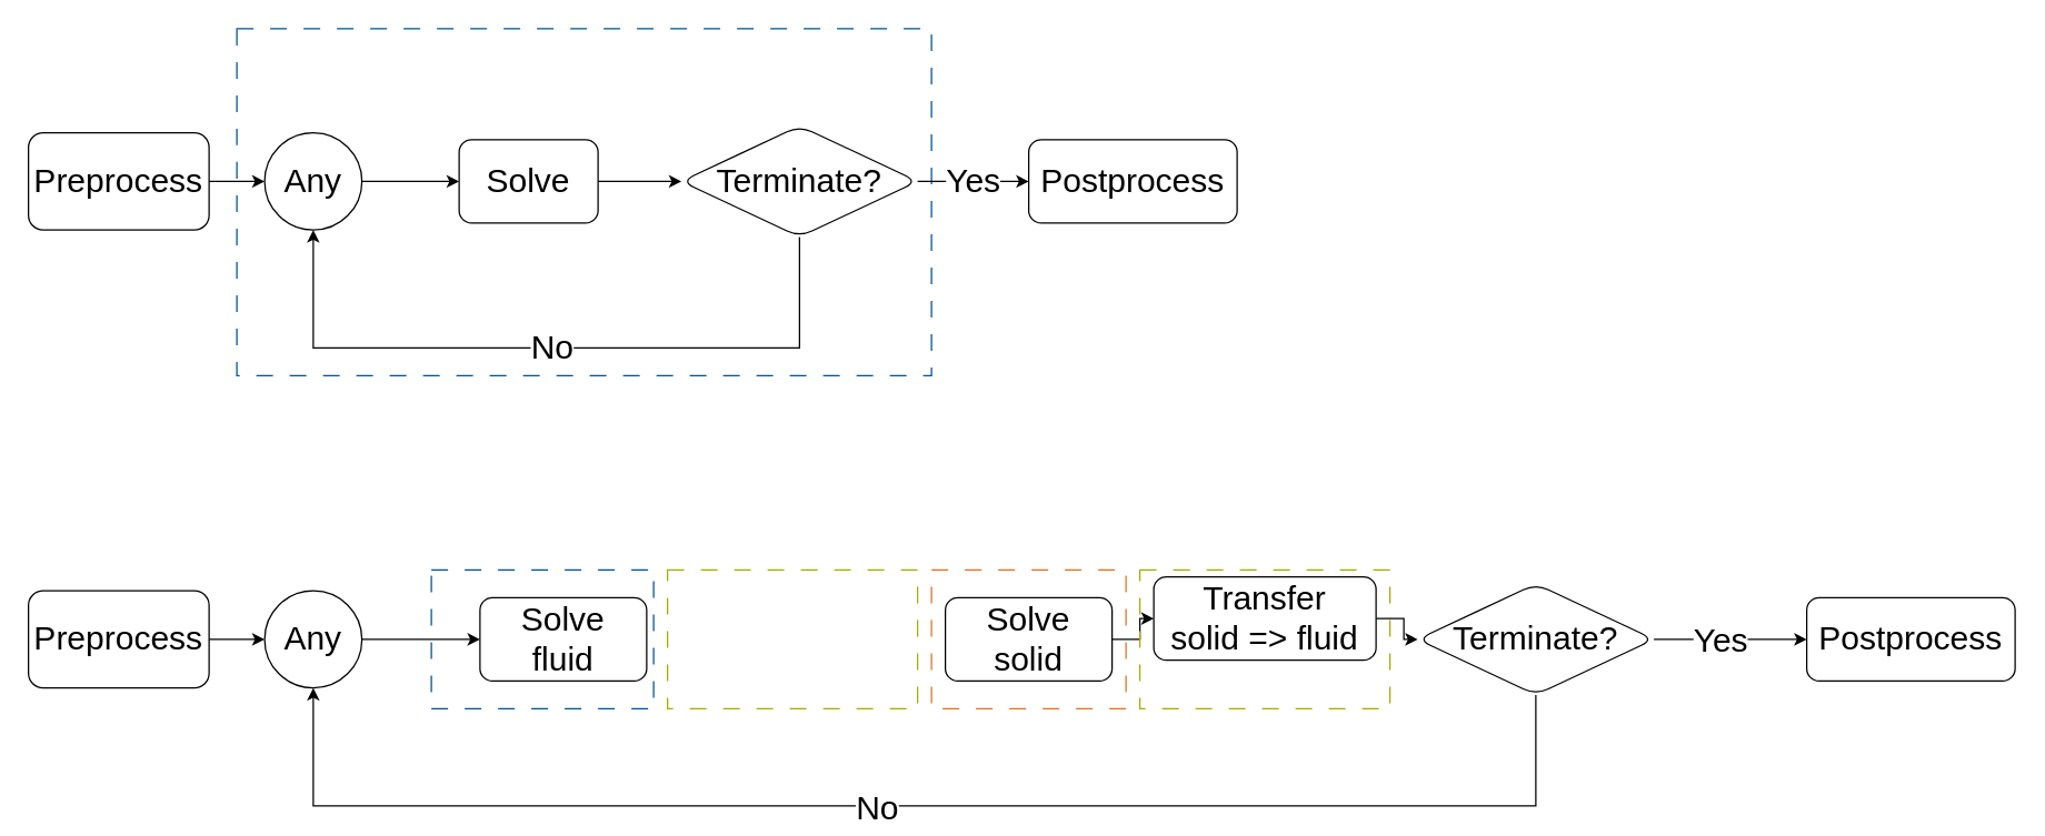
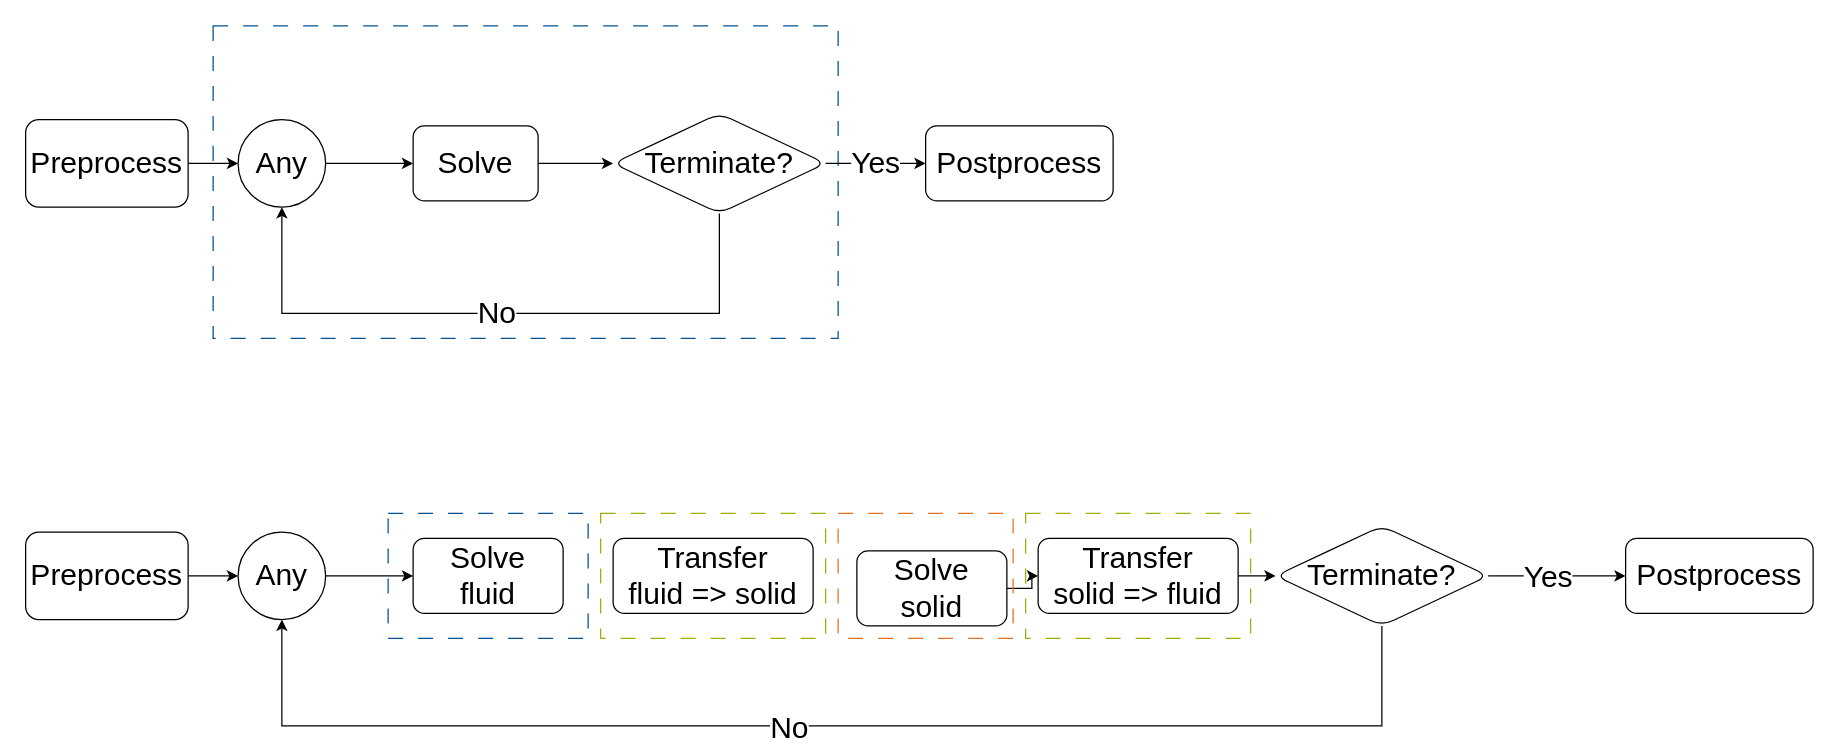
  <mxCell id="0" />
  <mxCell id="1" parent="0" />
  <mxCell id="2" value="" style="rounded=0;whiteSpace=wrap;html=1;dashed=1;dashPattern=12 12;fillColor=none;strokeColor=#005293;" vertex="1" parent="1"><mxGeometry x="170" y="20" width="500" height="250" as="geometry" /></mxCell>
  <mxCell id="3" value="" style="edgeStyle=orthogonalEdgeStyle;rounded=0;orthogonalLoop=1;jettySize=auto;html=1;" edge="1" parent="1" source="4" target="6"><mxGeometry relative="1" as="geometry" /></mxCell>
  <mxCell id="4" value="&lt;font style=&quot;font-size: 24px;&quot;&gt;Preprocess&lt;/font&gt;" style="rounded=1;whiteSpace=wrap;html=1;" vertex="1" parent="1"><mxGeometry x="20" y="95" width="130" height="70" as="geometry" /></mxCell>
  <mxCell id="5" value="" style="edgeStyle=orthogonalEdgeStyle;rounded=0;orthogonalLoop=1;jettySize=auto;html=1;" edge="1" parent="1" source="6" target="8"><mxGeometry relative="1" as="geometry" /></mxCell>
  <mxCell id="6" value="&lt;font style=&quot;font-size: 24px;&quot;&gt;Any&lt;/font&gt;" style="ellipse;whiteSpace=wrap;html=1;aspect=fixed;" vertex="1" parent="1"><mxGeometry x="190" y="95" width="70" height="70" as="geometry" /></mxCell>
  <mxCell id="7" value="" style="edgeStyle=orthogonalEdgeStyle;rounded=0;orthogonalLoop=1;jettySize=auto;html=1;" edge="1" parent="1" source="8" target="10"><mxGeometry relative="1" as="geometry" /></mxCell>
  <mxCell id="8" value="&lt;font style=&quot;font-size: 24px;&quot;&gt;Solve&lt;/font&gt;" style="rounded=1;whiteSpace=wrap;html=1;" vertex="1" parent="1"><mxGeometry x="330" y="100" width="100" height="60" as="geometry" /></mxCell>
  <mxCell id="9" value="&lt;div style=&quot;font-size: 24px;&quot;&gt;Yes&lt;/div&gt;" style="edgeStyle=orthogonalEdgeStyle;rounded=0;orthogonalLoop=1;jettySize=auto;html=1;" edge="1" parent="1" source="10" target="11"><mxGeometry relative="1" as="geometry" /></mxCell>
  <mxCell id="10" value="&lt;font style=&quot;font-size: 24px;&quot;&gt;Terminate?&lt;/font&gt;" style="rhombus;whiteSpace=wrap;html=1;rounded=1;" vertex="1" parent="1"><mxGeometry x="490" y="90" width="170" height="80" as="geometry" /></mxCell>
  <mxCell id="11" value="&lt;font style=&quot;font-size: 24px;&quot;&gt;Postprocess&lt;/font&gt;" style="whiteSpace=wrap;html=1;rounded=1;" vertex="1" parent="1"><mxGeometry x="740" y="100" width="150" height="60" as="geometry" /></mxCell>
  <mxCell id="12" value="&lt;font style=&quot;font-size: 24px;&quot;&gt;No&lt;/font&gt;" style="endArrow=classic;html=1;rounded=0;exitX=0.5;exitY=1;exitDx=0;exitDy=0;entryX=0.5;entryY=1;entryDx=0;entryDy=0;" edge="1" parent="1" source="10" target="6"><mxGeometry width="50" height="50" relative="1" as="geometry"><mxPoint x="360" y="250" as="sourcePoint" /><mxPoint x="230" y="250" as="targetPoint" /><Array as="points"><mxPoint x="575" y="250" /><mxPoint x="225" y="250" /></Array></mxGeometry></mxCell>
  <mxCell id="13" value="" style="edgeStyle=orthogonalEdgeStyle;rounded=0;orthogonalLoop=1;jettySize=auto;html=1;" edge="1" parent="1" source="14" target="18"><mxGeometry relative="1" as="geometry" /></mxCell>
  <mxCell id="14" value="&lt;font style=&quot;font-size: 24px;&quot;&gt;Preprocess&lt;/font&gt;" style="rounded=1;whiteSpace=wrap;html=1;" vertex="1" parent="1"><mxGeometry x="20" y="425" width="130" height="70" as="geometry" /></mxCell>
  <mxCell id="15" value="&lt;font style=&quot;font-size: 24px;&quot;&gt;Postprocess&lt;/font&gt;" style="whiteSpace=wrap;html=1;rounded=1;" vertex="1" parent="1"><mxGeometry x="1300" y="430" width="150" height="60" as="geometry" /></mxCell>
  <mxCell id="16" value="" style="rounded=0;whiteSpace=wrap;html=1;dashed=1;dashPattern=12 12;fillColor=none;strokeColor=#005293;" vertex="1" parent="1"><mxGeometry x="310" y="410" width="160" height="100" as="geometry" /></mxCell>
  <mxCell id="17" value="" style="edgeStyle=orthogonalEdgeStyle;rounded=0;orthogonalLoop=1;jettySize=auto;html=1;" edge="1" parent="1" source="18" target="19"><mxGeometry relative="1" as="geometry" /></mxCell>
  <mxCell id="18" value="&lt;font style=&quot;font-size: 24px;&quot;&gt;Any&lt;/font&gt;" style="ellipse;whiteSpace=wrap;html=1;aspect=fixed;" vertex="1" parent="1"><mxGeometry x="190" y="425" width="70" height="70" as="geometry" /></mxCell>
- <mxCell id="19" value="&lt;font style=&quot;font-size: 24px;&quot;&gt;Solve&lt;br&gt;fluid&lt;br&gt;&lt;/font&gt;" style="rounded=1;whiteSpace=wrap;html=1;" vertex="1" parent="1"><mxGeometry x="345" y="430" width="120" height="60" as="geometry" /></mxCell>
+ <mxCell id="19" value="&lt;font style=&quot;font-size: 24px;&quot;&gt;Solve&lt;br&gt;fluid&lt;br&gt;&lt;/font&gt;" style="rounded=1;whiteSpace=wrap;html=1;" vertex="1" parent="1"><mxGeometry x="330" y="430" width="120" height="60" as="geometry" /></mxCell>
  <mxCell id="20" value="" style="edgeStyle=orthogonalEdgeStyle;rounded=0;orthogonalLoop=1;jettySize=auto;html=1;" edge="1" parent="1" source="21" target="24"><mxGeometry relative="1" as="geometry" /></mxCell>
- <mxCell id="21" value="&lt;font style=&quot;font-size: 24px;&quot;&gt;Solve&lt;br&gt;solid&lt;br&gt;&lt;/font&gt;" style="rounded=1;whiteSpace=wrap;html=1;" vertex="1" parent="1"><mxGeometry x="680" y="430" width="120" height="60" as="geometry" /></mxCell>
+ <mxCell id="21" value="&lt;font style=&quot;font-size: 24px;&quot;&gt;Solve&lt;br&gt;solid&lt;br&gt;&lt;/font&gt;" style="rounded=1;whiteSpace=wrap;html=1;" vertex="1" parent="1"><mxGeometry x="685" y="440" width="120" height="60" as="geometry" /></mxCell>
+ <mxCell id="22" value="&lt;font style=&quot;font-size: 24px;&quot;&gt;Transfer&lt;br&gt;fluid =&amp;gt; solid&lt;br&gt;&lt;/font&gt;" style="rounded=1;whiteSpace=wrap;html=1;" vertex="1" parent="1"><mxGeometry x="490" y="430" width="160" height="60" as="geometry" /></mxCell>
  <mxCell id="23" value="" style="edgeStyle=orthogonalEdgeStyle;rounded=0;orthogonalLoop=1;jettySize=auto;html=1;" edge="1" parent="1" source="24" target="29"><mxGeometry relative="1" as="geometry" /></mxCell>
- <mxCell id="24" value="&lt;font style=&quot;font-size: 24px;&quot;&gt;Transfer&lt;br&gt;solid =&amp;gt; fluid&lt;/font&gt;" style="rounded=1;whiteSpace=wrap;html=1;" vertex="1" parent="1"><mxGeometry x="830" y="415" width="160" height="60" as="geometry" /></mxCell>
+ <mxCell id="24" value="&lt;font style=&quot;font-size: 24px;&quot;&gt;Transfer&lt;br&gt;solid =&amp;gt; fluid&lt;/font&gt;" style="rounded=1;whiteSpace=wrap;html=1;" vertex="1" parent="1"><mxGeometry x="830" y="430" width="160" height="60" as="geometry" /></mxCell>
  <mxCell id="25" value="" style="edgeStyle=orthogonalEdgeStyle;rounded=0;orthogonalLoop=1;jettySize=auto;html=1;" edge="1" parent="1" source="29" target="15"><mxGeometry relative="1" as="geometry" /></mxCell>
  <mxCell id="26" value="&lt;font style=&quot;font-size: 24px;&quot;&gt;Yes&lt;/font&gt;" style="edgeLabel;html=1;align=center;verticalAlign=middle;resizable=0;points=[];" vertex="1" connectable="0" parent="25"><mxGeometry x="-0.142" relative="1" as="geometry"><mxPoint as="offset" /></mxGeometry></mxCell>
  <mxCell id="27" style="edgeStyle=orthogonalEdgeStyle;rounded=0;orthogonalLoop=1;jettySize=auto;html=1;" edge="1" parent="1" source="29" target="18"><mxGeometry relative="1" as="geometry"><mxPoint x="460" y="580" as="targetPoint" /><Array as="points"><mxPoint x="1105" y="580" /><mxPoint x="225" y="580" /></Array></mxGeometry></mxCell>
  <mxCell id="28" value="&lt;font style=&quot;font-size: 24px;&quot;&gt;No&lt;/font&gt;" style="edgeLabel;html=1;align=center;verticalAlign=middle;resizable=0;points=[];" vertex="1" connectable="0" parent="27"><mxGeometry x="0.063" y="1" relative="1" as="geometry"><mxPoint as="offset" /></mxGeometry></mxCell>
  <mxCell id="29" value="&lt;font style=&quot;font-size: 24px;&quot;&gt;Terminate?&lt;/font&gt;" style="rhombus;whiteSpace=wrap;html=1;rounded=1;" vertex="1" parent="1"><mxGeometry x="1020" y="420" width="170" height="80" as="geometry" /></mxCell>
  <mxCell id="30" value="" style="rounded=0;whiteSpace=wrap;html=1;dashed=1;dashPattern=12 12;fillColor=none;strokeColor=#e07222;" vertex="1" parent="1"><mxGeometry x="670" y="410" width="140" height="100" as="geometry" /></mxCell>
  <mxCell id="31" value="" style="rounded=0;whiteSpace=wrap;html=1;dashed=1;dashPattern=12 12;fillColor=none;strokeColor=#a1ad00;" vertex="1" parent="1"><mxGeometry x="480" y="410" width="180" height="100" as="geometry" /></mxCell>
  <mxCell id="32" value="" style="rounded=0;whiteSpace=wrap;html=1;dashed=1;dashPattern=12 12;fillColor=none;strokeColor=#a1ad00;" vertex="1" parent="1"><mxGeometry x="820" y="410" width="180" height="100" as="geometry" /></mxCell>
